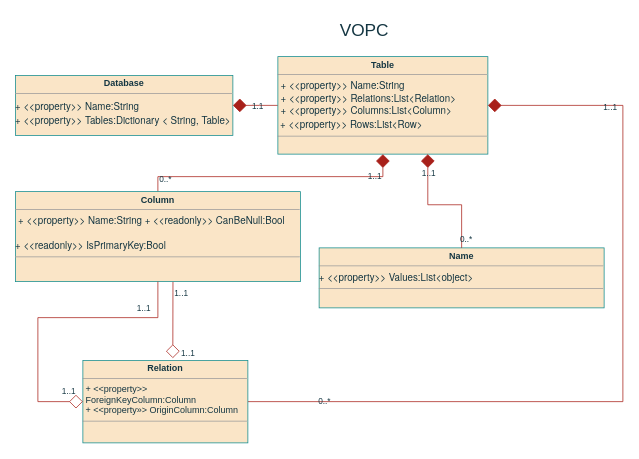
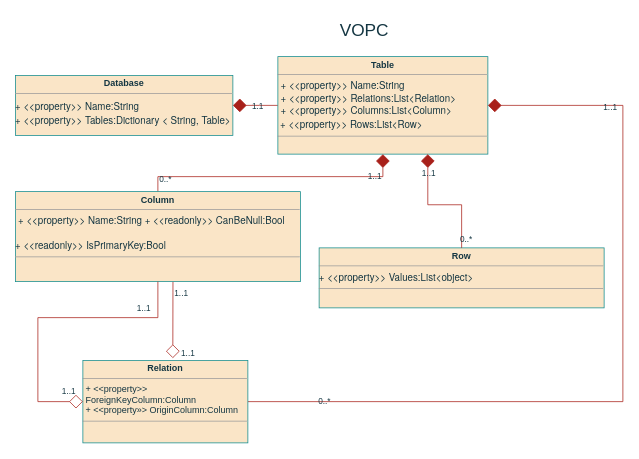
  <mxCell id="0" />
  <mxCell id="1" parent="0" />
  <mxCell id="2" value="" style="edgeStyle=orthogonalEdgeStyle;rounded=0;orthogonalLoop=1;jettySize=auto;html=1;strokeColor=none;labelBackgroundColor=none;fontColor=default;" edge="1" parent="1" source="3" target="6"><mxGeometry relative="1" as="geometry" /></mxCell>
  <mxCell id="3" value="&lt;p style=&quot;margin:0px;margin-top:4px;text-align:center;&quot;&gt;&lt;b&gt;Database&lt;/b&gt;&lt;/p&gt;&lt;hr size=&quot;1&quot;&gt;&lt;p style=&quot;border-color: var(--border-color); margin: 0px; font-stretch: normal; font-size: 13px; line-height: normal; font-family: &amp;quot;Helvetica Neue&amp;quot;;&quot;&gt;&lt;/p&gt;&lt;p style=&quot;border-color: var(--border-color); margin: 0px; font-stretch: normal; font-size: 13px; line-height: normal; font-family: &amp;quot;Helvetica Neue&amp;quot;;&quot;&gt;+ &amp;lt;&amp;lt;property&amp;gt;&amp;gt; Name:String&lt;/p&gt;&lt;p style=&quot;border-color: var(--border-color); margin: 0px; font-stretch: normal; font-size: 13px; line-height: normal; font-family: &amp;quot;Helvetica Neue&amp;quot;;&quot;&gt;+ &amp;lt;&amp;lt;property&amp;gt;&amp;gt; Tables:Dictionary &amp;lt; String, Table&amp;gt;&lt;/p&gt;&lt;div&gt;&lt;br&gt;&lt;/div&gt;" style="verticalAlign=top;align=left;overflow=fill;fontSize=12;fontFamily=Helvetica;html=1;whiteSpace=wrap;labelBackgroundColor=none;fillColor=#FAE5C7;strokeColor=#0F8B8D;fontColor=#143642;" vertex="1" parent="1"><mxGeometry x="20" y="100" width="290" height="80" as="geometry" /></mxCell>
  <mxCell id="4" style="edgeStyle=orthogonalEdgeStyle;shape=connector;rounded=0;jumpSize=3;orthogonalLoop=1;jettySize=auto;html=1;labelBackgroundColor=none;strokeColor=#A8201A;strokeWidth=1;align=center;verticalAlign=middle;fontFamily=Helvetica;fontSize=11;fontColor=default;endArrow=diamond;endFill=1;startSize=0;endSize=16;" edge="1" parent="1" source="6"><mxGeometry relative="1" as="geometry"><mxPoint x="310" y="140" as="targetPoint" /></mxGeometry></mxCell>
  <mxCell id="5" value="1.1" style="edgeLabel;html=1;align=center;verticalAlign=middle;resizable=0;points=[];fontSize=11;fontFamily=Helvetica;fontColor=#143642;labelBackgroundColor=none;" vertex="1" connectable="0" parent="4"><mxGeometry x="-0.084" relative="1" as="geometry"><mxPoint as="offset" /></mxGeometry></mxCell>
  <mxCell id="6" value="&lt;p style=&quot;margin:0px;margin-top:4px;text-align:center;&quot;&gt;&lt;b&gt;Table&lt;/b&gt;&lt;/p&gt;&lt;hr size=&quot;1&quot;&gt;&lt;p style=&quot;margin:0px;margin-left:4px;&quot;&gt;&lt;span style=&quot;font-family: &amp;quot;Helvetica Neue&amp;quot;; font-size: 13px;&quot;&gt;+ &amp;lt;&amp;lt;property&amp;gt;&amp;gt; Name:String&lt;/span&gt;&lt;/p&gt;&lt;p style=&quot;margin:0px;margin-left:4px;&quot;&gt;&lt;span style=&quot;font-family: &amp;quot;Helvetica Neue&amp;quot;; font-size: 13px;&quot;&gt;+ &amp;lt;&amp;lt;property&amp;gt;&amp;gt; Relations:List&amp;lt;Relation&amp;gt;&amp;nbsp;&lt;/span&gt;&lt;/p&gt;&lt;p style=&quot;margin:0px;margin-left:4px;&quot;&gt;&lt;span style=&quot;font-family: &amp;quot;Helvetica Neue&amp;quot;; font-size: 13px;&quot;&gt;+ &amp;lt;&amp;lt;property&amp;gt;&amp;gt; Columns:List&amp;lt;Column&amp;gt;&lt;/span&gt;&lt;/p&gt;&lt;p style=&quot;border-color: var(--border-color); margin: 0px; font-stretch: normal; line-height: normal;&quot;&gt;&amp;nbsp;&lt;span style=&quot;font-family: &amp;quot;Helvetica Neue&amp;quot;; font-size: 13px;&quot;&gt;+ &amp;lt;&amp;lt;property&amp;gt;&amp;gt; Rows:List&amp;lt;Row&amp;gt;&lt;/span&gt;&lt;/p&gt;&lt;hr size=&quot;1&quot;&gt;&lt;p style=&quot;margin:0px;margin-left:4px;&quot;&gt;&lt;br&gt;&lt;/p&gt;" style="verticalAlign=top;align=left;overflow=fill;fontSize=12;fontFamily=Helvetica;html=1;whiteSpace=wrap;labelBackgroundColor=none;fillColor=#FAE5C7;strokeColor=#0F8B8D;fontColor=#143642;" vertex="1" parent="1"><mxGeometry x="370" y="75" width="280" height="130" as="geometry" /></mxCell>
  <mxCell id="7" value="" style="edgeStyle=orthogonalEdgeStyle;shape=connector;rounded=0;jumpSize=3;orthogonalLoop=1;jettySize=auto;html=1;labelBackgroundColor=none;strokeColor=#A8201A;strokeWidth=1;align=center;verticalAlign=middle;fontFamily=Helvetica;fontSize=11;fontColor=default;endArrow=diamond;endFill=1;startSize=0;endSize=16;" edge="1" parent="1" source="10" target="6"><mxGeometry relative="1" as="geometry"><Array as="points"><mxPoint x="830" y="535" /><mxPoint x="830" y="140" /></Array></mxGeometry></mxCell>
  <mxCell id="8" value="1..1" style="edgeLabel;html=1;align=center;verticalAlign=middle;resizable=0;points=[];fontSize=11;fontFamily=Helvetica;fontColor=#143642;labelBackgroundColor=none;" vertex="1" connectable="0" parent="7"><mxGeometry x="0.699" y="1" relative="1" as="geometry"><mxPoint as="offset" /></mxGeometry></mxCell>
  <mxCell id="9" value="0..*" style="edgeLabel;html=1;align=center;verticalAlign=middle;resizable=0;points=[];fontSize=11;fontFamily=Helvetica;fontColor=#143642;labelBackgroundColor=none;" vertex="1" connectable="0" parent="7"><mxGeometry x="-0.812" y="1" relative="1" as="geometry"><mxPoint as="offset" /></mxGeometry></mxCell>
  <mxCell id="10" value="&lt;p style=&quot;margin:0px;margin-top:4px;text-align:center;&quot;&gt;&lt;b&gt;Relation&lt;/b&gt;&lt;/p&gt;&lt;hr size=&quot;1&quot;&gt;&lt;p style=&quot;margin:0px;margin-left:4px;&quot;&gt;+ &amp;lt;&amp;lt;property&amp;gt;&amp;gt; ForeignKeyColumn:Column&amp;nbsp;&lt;/p&gt;&lt;p style=&quot;margin:0px;margin-left:4px;&quot;&gt;+ &amp;lt;&amp;lt;property»&amp;gt; OriginColumn:Column&lt;br&gt;&lt;/p&gt;&lt;hr size=&quot;1&quot;&gt;&lt;p style=&quot;margin:0px;margin-left:4px;&quot;&gt;&lt;br&gt;&lt;/p&gt;" style="verticalAlign=top;align=left;overflow=fill;fontSize=12;fontFamily=Helvetica;html=1;whiteSpace=wrap;labelBackgroundColor=none;fillColor=#FAE5C7;strokeColor=#0F8B8D;fontColor=#143642;" vertex="1" parent="1"><mxGeometry x="110" y="480" width="220" height="110" as="geometry" /></mxCell>
  <mxCell id="11" style="edgeStyle=orthogonalEdgeStyle;shape=connector;rounded=0;jumpSize=3;orthogonalLoop=1;jettySize=auto;html=1;entryX=0.5;entryY=1;entryDx=0;entryDy=0;labelBackgroundColor=none;strokeColor=#A8201A;strokeWidth=1;align=center;verticalAlign=middle;fontFamily=Helvetica;fontSize=11;fontColor=default;endArrow=diamond;endFill=1;startSize=0;endSize=16;" edge="1" parent="1" source="17" target="6"><mxGeometry relative="1" as="geometry" /></mxCell>
  <mxCell id="12" value="1..1" style="edgeLabel;html=1;align=center;verticalAlign=middle;resizable=0;points=[];fontSize=11;fontFamily=Helvetica;fontColor=#143642;labelBackgroundColor=none;" vertex="1" connectable="0" parent="11"><mxGeometry x="0.759" y="2" relative="1" as="geometry"><mxPoint as="offset" /></mxGeometry></mxCell>
  <mxCell id="13" value="0..*" style="edgeLabel;html=1;align=center;verticalAlign=middle;resizable=0;points=[];fontSize=11;fontFamily=Helvetica;fontColor=#143642;labelBackgroundColor=none;" vertex="1" connectable="0" parent="11"><mxGeometry x="-0.836" y="-3" relative="1" as="geometry"><mxPoint as="offset" /></mxGeometry></mxCell>
  <mxCell id="14" style="edgeStyle=orthogonalEdgeStyle;shape=connector;rounded=0;jumpSize=3;orthogonalLoop=1;jettySize=auto;html=1;entryX=0.545;entryY=-0.027;entryDx=0;entryDy=0;labelBackgroundColor=none;strokeColor=#A8201A;strokeWidth=1;align=center;verticalAlign=middle;fontFamily=Helvetica;fontSize=11;fontColor=default;endArrow=diamond;endFill=0;startSize=0;endSize=16;exitX=0.553;exitY=1;exitDx=0;exitDy=0;exitPerimeter=0;entryPerimeter=0;" edge="1" parent="1" source="17" target="10"><mxGeometry relative="1" as="geometry"><Array as="points"><mxPoint x="230" y="390" /><mxPoint x="230" y="390" /></Array></mxGeometry></mxCell>
  <mxCell id="15" value="1..1" style="edgeLabel;html=1;align=center;verticalAlign=middle;resizable=0;points=[];fontSize=11;fontFamily=Helvetica;fontColor=#143642;labelBackgroundColor=none;" vertex="1" connectable="0" parent="14"><mxGeometry x="-0.709" y="-2" relative="1" as="geometry"><mxPoint x="12" as="offset" /></mxGeometry></mxCell>
  <mxCell id="16" value="1..1" style="edgeLabel;html=1;align=center;verticalAlign=middle;resizable=0;points=[];fontSize=11;fontFamily=Helvetica;fontColor=#143642;labelBackgroundColor=none;" vertex="1" connectable="0" parent="14"><mxGeometry x="0.941" y="-2" relative="1" as="geometry"><mxPoint x="22" y="-4" as="offset" /></mxGeometry></mxCell>
  <mxCell id="17" value="&lt;p style=&quot;margin:0px;margin-top:4px;text-align:center;&quot;&gt;&lt;b&gt;Column&lt;/b&gt;&lt;/p&gt;&lt;hr size=&quot;1&quot;&gt;&lt;p style=&quot;margin:0px;margin-left:4px;&quot;&gt;&lt;span style=&quot;font-family: &amp;quot;Helvetica Neue&amp;quot;; font-size: 13px;&quot;&gt;+ &amp;lt;&amp;lt;property&amp;gt;&amp;gt; Name:String + &amp;lt;&amp;lt;readonly&amp;gt;&amp;gt; CanBeNull:Bool&lt;/span&gt;&lt;/p&gt;&lt;br style=&quot;border-color: var(--border-color);&quot;&gt;&lt;p style=&quot;border-color: var(--border-color); margin: 0px; font-stretch: normal; font-size: 13px; line-height: normal; font-family: &amp;quot;Helvetica Neue&amp;quot;;&quot;&gt;+ &amp;lt;&amp;lt;readonly&amp;gt;&amp;gt; IsPrimaryKey:Bool&lt;/p&gt;&lt;hr size=&quot;1&quot;&gt;&lt;p style=&quot;margin:0px;margin-left:4px;&quot;&gt;&lt;br&gt;&lt;/p&gt;" style="verticalAlign=top;align=left;overflow=fill;fontSize=12;fontFamily=Helvetica;html=1;whiteSpace=wrap;labelBackgroundColor=none;fillColor=#FAE5C7;strokeColor=#0F8B8D;fontColor=#143642;" vertex="1" parent="1"><mxGeometry x="20" y="255" width="380" height="120" as="geometry" /></mxCell>
- <mxCell id="18" value="&lt;p style=&quot;margin:0px;margin-top:4px;text-align:center;&quot;&gt;&lt;b&gt;Name&lt;/b&gt;&lt;/p&gt;&lt;hr size=&quot;1&quot;&gt;&lt;p style=&quot;margin:0px;margin-left:4px;&quot;&gt;&lt;/p&gt;&lt;span style=&quot;font-family: &amp;quot;Helvetica Neue&amp;quot;; font-size: 13px;&quot;&gt;+ &amp;lt;&amp;lt;property&amp;gt;&amp;gt; Values:List&amp;lt;object&amp;gt;&lt;/span&gt;&lt;br&gt;&lt;hr size=&quot;1&quot;&gt;&lt;p style=&quot;margin:0px;margin-left:4px;&quot;&gt;&lt;br&gt;&lt;/p&gt;" style="verticalAlign=top;align=left;overflow=fill;fontSize=12;fontFamily=Helvetica;html=1;whiteSpace=wrap;labelBackgroundColor=none;fillColor=#FAE5C7;strokeColor=#0F8B8D;fontColor=#143642;" vertex="1" parent="1"><mxGeometry x="425" y="330" width="380" height="80" as="geometry" /></mxCell>
+ <mxCell id="18" value="&lt;p style=&quot;margin:0px;margin-top:4px;text-align:center;&quot;&gt;&lt;b&gt;Row&lt;/b&gt;&lt;/p&gt;&lt;hr size=&quot;1&quot;&gt;&lt;p style=&quot;margin:0px;margin-left:4px;&quot;&gt;&lt;/p&gt;&lt;span style=&quot;font-family: &amp;quot;Helvetica Neue&amp;quot;; font-size: 13px;&quot;&gt;+ &amp;lt;&amp;lt;property&amp;gt;&amp;gt; Values:List&amp;lt;object&amp;gt;&lt;/span&gt;&lt;br&gt;&lt;hr size=&quot;1&quot;&gt;&lt;p style=&quot;margin:0px;margin-left:4px;&quot;&gt;&lt;br&gt;&lt;/p&gt;" style="verticalAlign=top;align=left;overflow=fill;fontSize=12;fontFamily=Helvetica;html=1;whiteSpace=wrap;labelBackgroundColor=none;fillColor=#FAE5C7;strokeColor=#0F8B8D;fontColor=#143642;" vertex="1" parent="1"><mxGeometry x="425" y="330" width="380" height="80" as="geometry" /></mxCell>
  <mxCell id="19" value="&lt;font style=&quot;font-size: 23px;&quot;&gt;VOPC&lt;/font&gt;" style="text;html=1;align=center;verticalAlign=middle;resizable=0;points=[];autosize=1;strokeColor=none;fillColor=none;labelBackgroundColor=none;fontColor=#143642;" vertex="1" parent="1"><mxGeometry x="440" y="20" width="90" height="40" as="geometry" /></mxCell>
  <mxCell id="20" style="edgeStyle=orthogonalEdgeStyle;shape=connector;rounded=0;jumpSize=3;orthogonalLoop=1;jettySize=auto;html=1;entryX=0.714;entryY=1;entryDx=0;entryDy=0;entryPerimeter=0;labelBackgroundColor=none;strokeColor=#A8201A;strokeWidth=1;align=center;verticalAlign=middle;fontFamily=Helvetica;fontSize=11;fontColor=default;endArrow=diamond;endFill=1;startSize=0;endSize=16;" edge="1" parent="1" source="18" target="6"><mxGeometry relative="1" as="geometry" /></mxCell>
  <mxCell id="21" value="0..*" style="edgeLabel;html=1;align=center;verticalAlign=middle;resizable=0;points=[];fontSize=11;fontFamily=Helvetica;fontColor=#143642;labelBackgroundColor=none;" vertex="1" connectable="0" parent="20"><mxGeometry x="-0.844" y="-5" relative="1" as="geometry"><mxPoint as="offset" /></mxGeometry></mxCell>
  <mxCell id="22" value="1..1" style="edgeLabel;html=1;align=center;verticalAlign=middle;resizable=0;points=[];fontSize=11;fontFamily=Helvetica;fontColor=#143642;labelBackgroundColor=none;" vertex="1" connectable="0" parent="20"><mxGeometry x="0.721" y="-1" relative="1" as="geometry"><mxPoint as="offset" /></mxGeometry></mxCell>
  <mxCell id="23" style="edgeStyle=orthogonalEdgeStyle;shape=connector;rounded=0;jumpSize=3;orthogonalLoop=1;jettySize=auto;html=1;entryX=0;entryY=0.5;entryDx=0;entryDy=0;labelBackgroundColor=none;strokeColor=#A8201A;strokeWidth=1;align=center;verticalAlign=middle;fontFamily=Helvetica;fontSize=11;fontColor=default;endArrow=diamond;endFill=0;startSize=0;endSize=16;exitX=0.5;exitY=1;exitDx=0;exitDy=0;" edge="1" parent="1" source="17" target="10"><mxGeometry relative="1" as="geometry"><mxPoint x="210" y="380" as="sourcePoint" /><Array as="points"><mxPoint x="210" y="423" /><mxPoint x="50" y="423" /><mxPoint x="50" y="535" /></Array></mxGeometry></mxCell>
  <mxCell id="24" value="1..1" style="edgeLabel;html=1;align=center;verticalAlign=middle;resizable=0;points=[];fontSize=11;fontFamily=Helvetica;fontColor=#143642;labelBackgroundColor=none;" vertex="1" connectable="0" parent="23"><mxGeometry x="-0.696" y="3" relative="1" as="geometry"><mxPoint x="-10" y="-16" as="offset" /></mxGeometry></mxCell>
  <mxCell id="25" value="1..1" style="edgeLabel;html=1;align=center;verticalAlign=middle;resizable=0;points=[];fontSize=11;fontFamily=Helvetica;fontColor=#143642;labelBackgroundColor=none;" vertex="1" connectable="0" parent="23"><mxGeometry x="0.928" y="-1" relative="1" as="geometry"><mxPoint x="-6" y="-16" as="offset" /></mxGeometry></mxCell>
